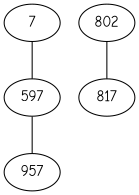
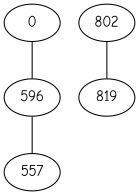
  strict graph {
    fontname="Comic Neue"
    node [fontname="Comic Neue"]
    edge [fontname="Comic Neue"]
-   0 [label=7]
-   596 [label=597]
-   557 [label=957]
+   0
+   596
+   557
    802
-   817
+   817 [label=819]
    0 -- 596 [weight=30]
    596 -- 557 [weight=45]
    802 -- 817 [weight=92]
  }
